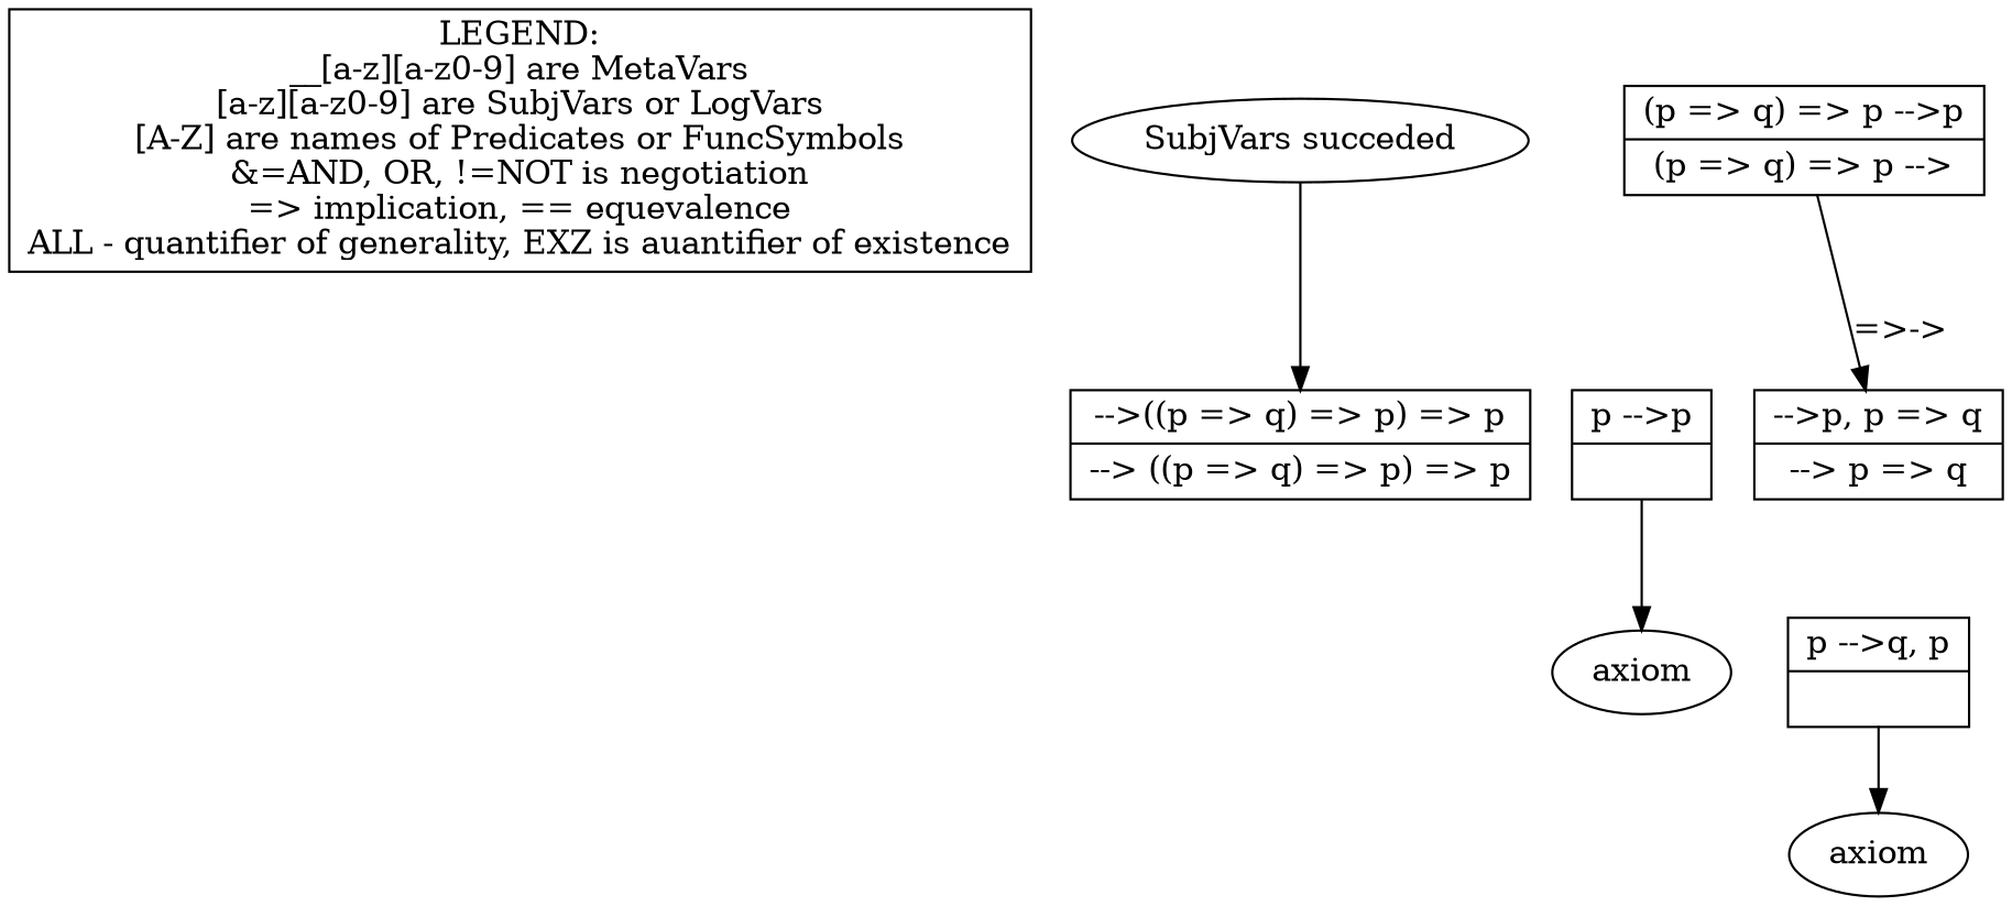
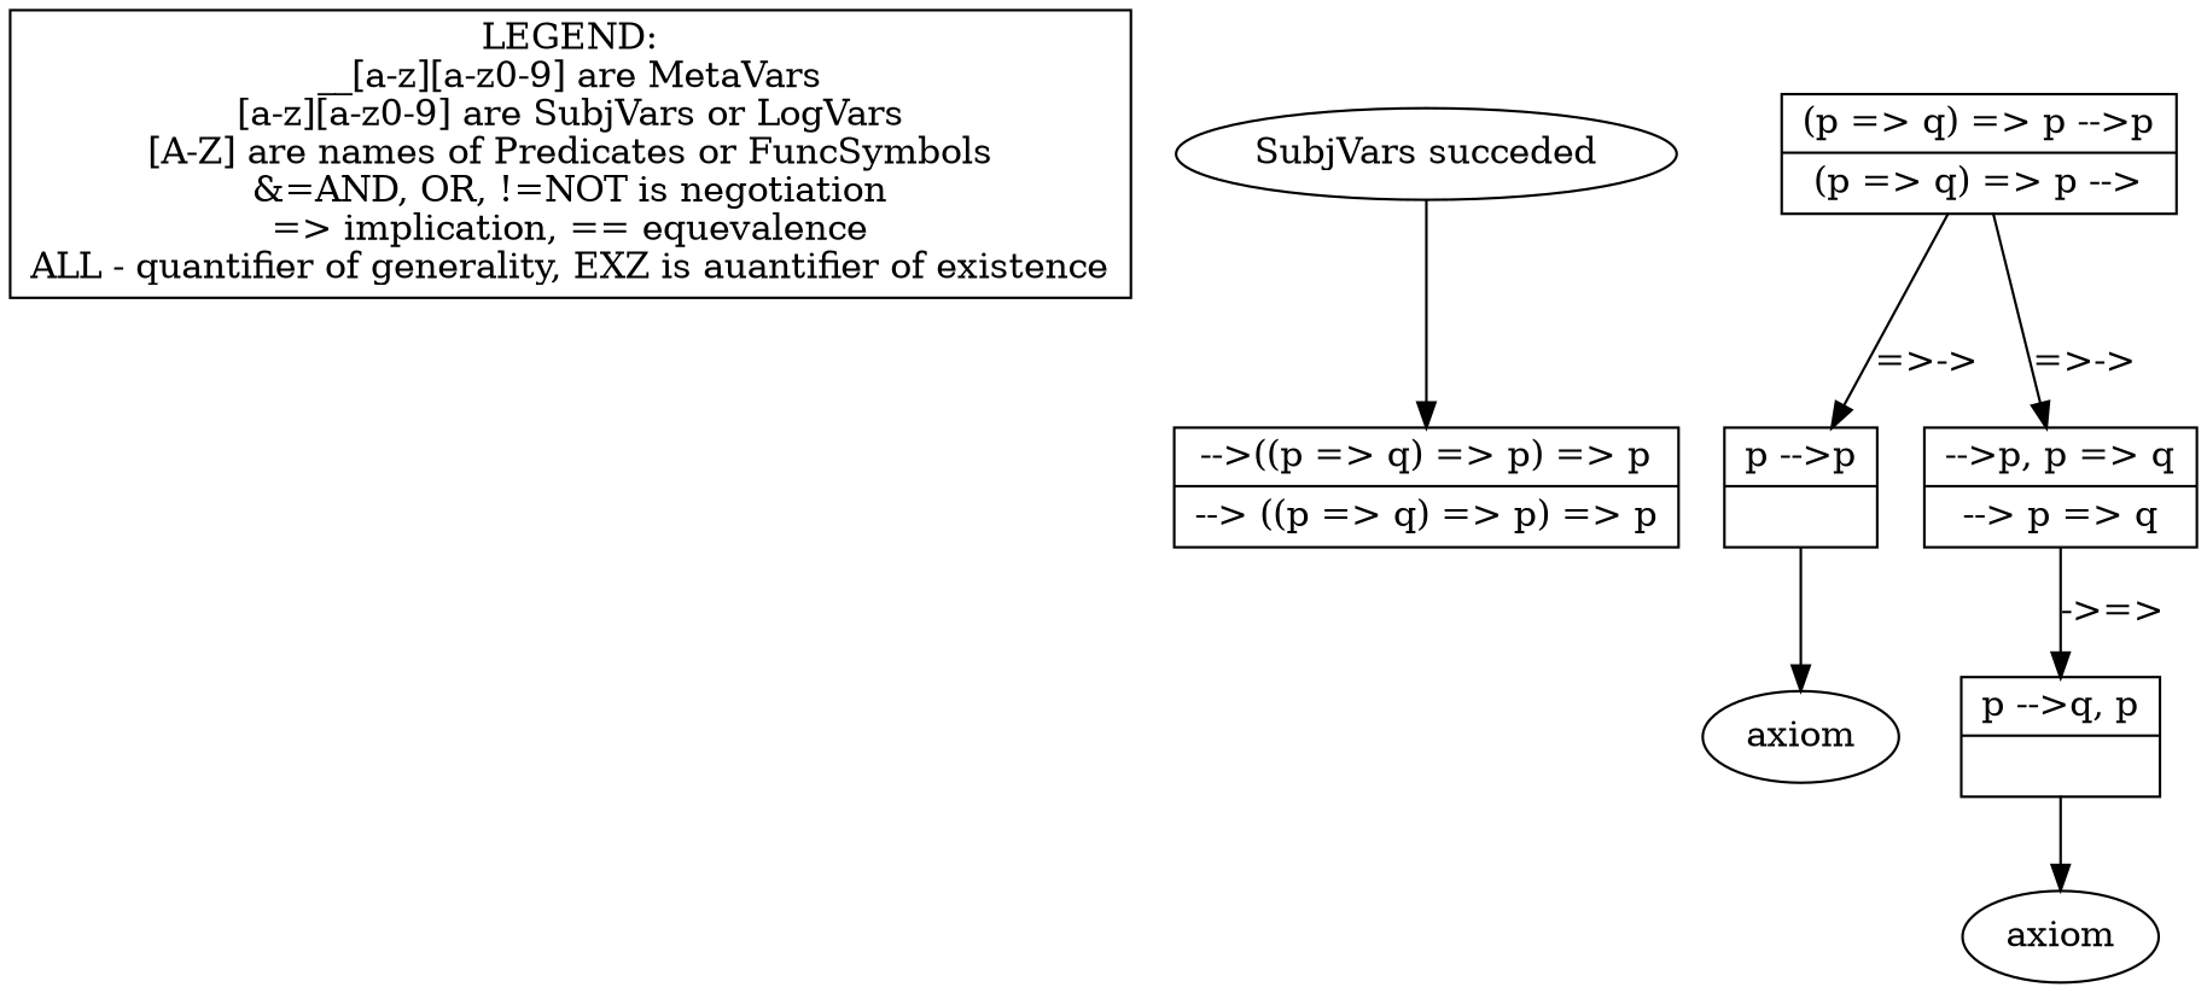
  digraph {
    node [shape=record]
    n1 [label="LEGEND:\n__[a-z][a-z0-9] are MetaVars\n[a-z][a-z0-9] are SubjVars or LogVars\n[A-Z] are names of Predicates or FuncSymbols\n&=AND, OR, !=NOT is negotiation\n=> implication, == equevalence\nALL - quantifier of generality, EXZ is auantifier of existence" shape=box]
    n2 [label="SubjVars succeded" shape=""]
    n3 [label="{<seq>  --\>((p =\> q) =\> p) =\> p |<lastfip> --\> ((p =\> q) =\> p) =\> p }"]
    n4 [label="{<seq> (p =\> q) =\> p --\>p |<lastfip> (p =\> q) =\> p --\> }"]
    n5 [label="{<seq> p --\>p |<lastfip>  }"]
    n6 [label="{<seq>  --\>p, p =\> q |<lastfip> --\> p =\> q }"]
    n7 [label=axiom shape=""]
    n8 [label="{<seq> p --\>q, p |<lastfip>  }"]
    n9 [label=axiom shape=""]
    n2 -> n3
+   n4 -> n5 [label="=>->"]
    n4 -> n6 [label="=>->"]
    n5 -> n9
+   n6 -> n8 [label="->=>"]
    n8 -> n7
  }
